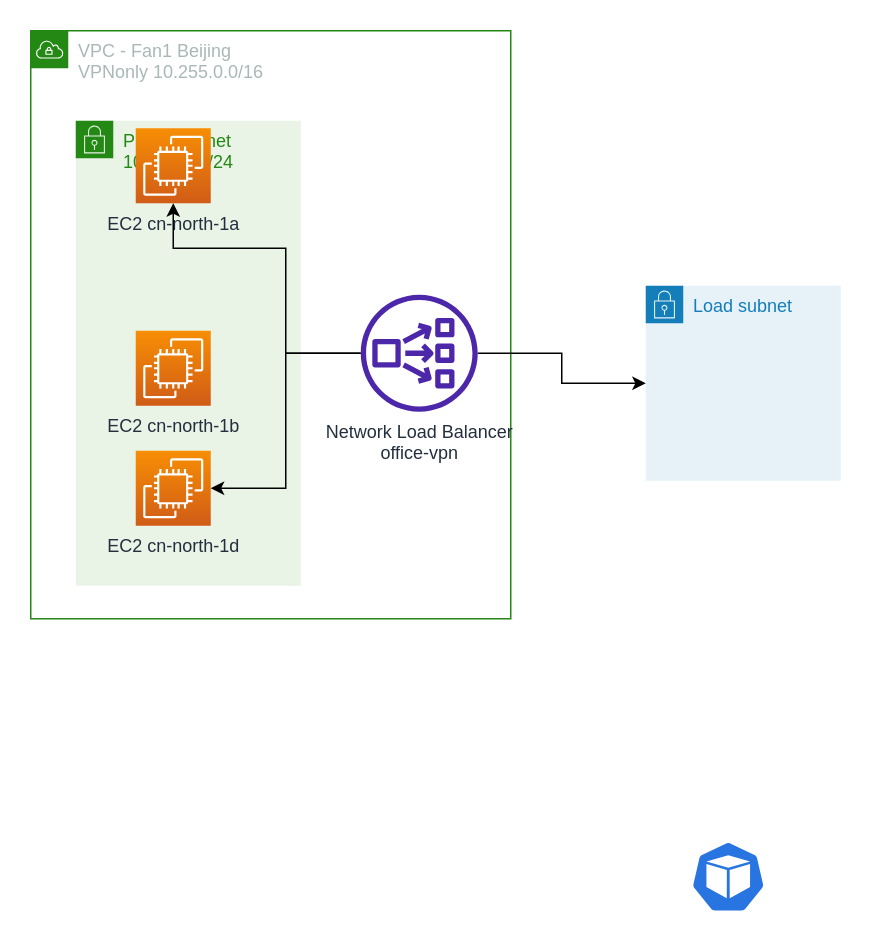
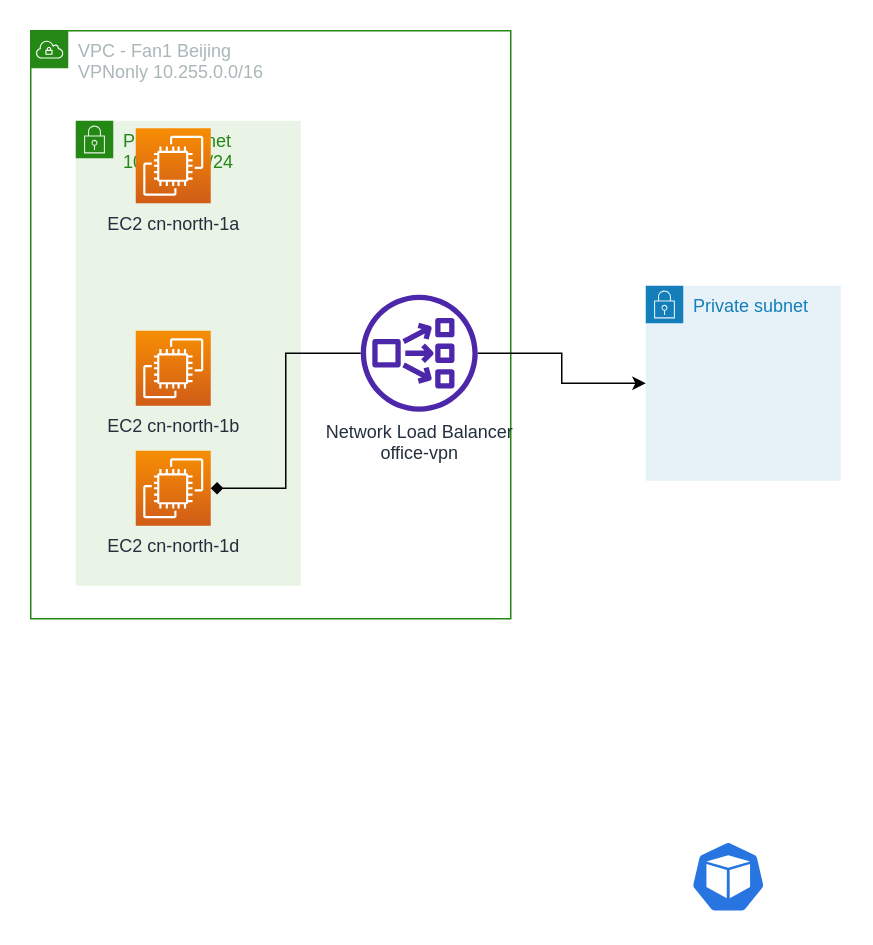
  <mxCell id="0" />
  <mxCell id="1" parent="0" />
  <mxCell id="2" value="" style="sketch=0;html=1;dashed=0;whitespace=wrap;fillColor=#2875E2;strokeColor=#ffffff;points=[[0.005,0.63,0],[0.1,0.2,0],[0.9,0.2,0],[0.5,0,0],[0.995,0.63,0],[0.72,0.99,0],[0.5,1,0],[0.28,0.99,0]];shape=mxgraph.kubernetes.icon;prIcon=pod" vertex="1" parent="1"><mxGeometry x="460" y="560" width="50" height="48" as="geometry" /></mxCell>
- <mxCell id="3" value="Load subnet" style="points=[[0,0],[0.25,0],[0.5,0],[0.75,0],[1,0],[1,0.25],[1,0.5],[1,0.75],[1,1],[0.75,1],[0.5,1],[0.25,1],[0,1],[0,0.75],[0,0.5],[0,0.25]];outlineConnect=0;gradientColor=none;html=1;whiteSpace=wrap;fontSize=12;fontStyle=0;container=1;pointerEvents=0;collapsible=0;recursiveResize=0;shape=mxgraph.aws4.group;grIcon=mxgraph.aws4.group_security_group;grStroke=0;strokeColor=#147EBA;fillColor=#E6F2F8;verticalAlign=top;align=left;spacingLeft=30;fontColor=#147EBA;dashed=0;" vertex="1" parent="1"><mxGeometry x="430" y="190" width="130" height="130" as="geometry" /></mxCell>
+ <mxCell id="3" value="Private subnet" style="points=[[0,0],[0.25,0],[0.5,0],[0.75,0],[1,0],[1,0.25],[1,0.5],[1,0.75],[1,1],[0.75,1],[0.5,1],[0.25,1],[0,1],[0,0.75],[0,0.5],[0,0.25]];outlineConnect=0;gradientColor=none;html=1;whiteSpace=wrap;fontSize=12;fontStyle=0;container=1;pointerEvents=0;collapsible=0;recursiveResize=0;shape=mxgraph.aws4.group;grIcon=mxgraph.aws4.group_security_group;grStroke=0;strokeColor=#147EBA;fillColor=#E6F2F8;verticalAlign=top;align=left;spacingLeft=30;fontColor=#147EBA;dashed=0;" vertex="1" parent="1"><mxGeometry x="430" y="190" width="130" height="130" as="geometry" /></mxCell>
  <mxCell id="4" value="VPC - Fan1 Beijing&lt;br&gt;VPNonly 10.255.0.0/16" style="points=[[0,0],[0.25,0],[0.5,0],[0.75,0],[1,0],[1,0.25],[1,0.5],[1,0.75],[1,1],[0.75,1],[0.5,1],[0.25,1],[0,1],[0,0.75],[0,0.5],[0,0.25]];outlineConnect=0;gradientColor=none;html=1;whiteSpace=wrap;fontSize=12;fontStyle=0;container=1;pointerEvents=0;collapsible=0;recursiveResize=0;shape=mxgraph.aws4.group;grIcon=mxgraph.aws4.group_vpc;strokeColor=#248814;fillColor=none;verticalAlign=top;align=left;spacingLeft=30;fontColor=#AAB7B8;dashed=0;" vertex="1" parent="1"><mxGeometry x="20" y="20" width="320" height="392" as="geometry" /></mxCell>
  <mxCell id="5" value="Public subnet&lt;br&gt;10.255.0.0/24" style="points=[[0,0],[0.25,0],[0.5,0],[0.75,0],[1,0],[1,0.25],[1,0.5],[1,0.75],[1,1],[0.75,1],[0.5,1],[0.25,1],[0,1],[0,0.75],[0,0.5],[0,0.25]];outlineConnect=0;gradientColor=none;html=1;whiteSpace=wrap;fontSize=12;fontStyle=0;container=1;pointerEvents=0;collapsible=0;recursiveResize=0;shape=mxgraph.aws4.group;grIcon=mxgraph.aws4.group_security_group;grStroke=0;strokeColor=#248814;fillColor=#E9F3E6;verticalAlign=top;align=left;spacingLeft=30;fontColor=#248814;dashed=0;" vertex="1" parent="4"><mxGeometry x="30" y="60" width="150" height="310" as="geometry" /></mxCell>
  <mxCell id="6" value="EC2 cn-north-1a" style="sketch=0;points=[[0,0,0],[0.25,0,0],[0.5,0,0],[0.75,0,0],[1,0,0],[0,1,0],[0.25,1,0],[0.5,1,0],[0.75,1,0],[1,1,0],[0,0.25,0],[0,0.5,0],[0,0.75,0],[1,0.25,0],[1,0.5,0],[1,0.75,0]];outlineConnect=0;fontColor=#232F3E;gradientColor=#F78E04;gradientDirection=north;fillColor=#D05C17;strokeColor=#ffffff;dashed=0;verticalLabelPosition=bottom;verticalAlign=top;align=center;html=1;fontSize=12;fontStyle=0;aspect=fixed;shape=mxgraph.aws4.resourceIcon;resIcon=mxgraph.aws4.ec2;" vertex="1" parent="5"><mxGeometry x="40" y="5" width="50" height="50" as="geometry" /></mxCell>
  <mxCell id="7" value="EC2 cn-north-1b" style="sketch=0;points=[[0,0,0],[0.25,0,0],[0.5,0,0],[0.75,0,0],[1,0,0],[0,1,0],[0.25,1,0],[0.5,1,0],[0.75,1,0],[1,1,0],[0,0.25,0],[0,0.5,0],[0,0.75,0],[1,0.25,0],[1,0.5,0],[1,0.75,0]];outlineConnect=0;fontColor=#232F3E;gradientColor=#F78E04;gradientDirection=north;fillColor=#D05C17;strokeColor=#ffffff;dashed=0;verticalLabelPosition=bottom;verticalAlign=top;align=center;html=1;fontSize=12;fontStyle=0;aspect=fixed;shape=mxgraph.aws4.resourceIcon;resIcon=mxgraph.aws4.ec2;" vertex="1" parent="5"><mxGeometry x="40" y="140" width="50" height="50" as="geometry" /></mxCell>
  <mxCell id="8" value="EC2 cn-north-1d" style="sketch=0;points=[[0,0,0],[0.25,0,0],[0.5,0,0],[0.75,0,0],[1,0,0],[0,1,0],[0.25,1,0],[0.5,1,0],[0.75,1,0],[1,1,0],[0,0.25,0],[0,0.5,0],[0,0.75,0],[1,0.25,0],[1,0.5,0],[1,0.75,0]];outlineConnect=0;fontColor=#232F3E;gradientColor=#F78E04;gradientDirection=north;fillColor=#D05C17;strokeColor=#ffffff;dashed=0;verticalLabelPosition=bottom;verticalAlign=top;align=center;html=1;fontSize=12;fontStyle=0;aspect=fixed;shape=mxgraph.aws4.resourceIcon;resIcon=mxgraph.aws4.ec2;" vertex="1" parent="5"><mxGeometry x="40" y="220" width="50" height="50" as="geometry" /></mxCell>
- <mxCell id="9" style="edgeStyle=orthogonalEdgeStyle;rounded=0;orthogonalLoop=1;jettySize=auto;html=1;" edge="1" parent="4" source="12" target="6"><mxGeometry relative="1" as="geometry"><Array as="points"><mxPoint x="170" y="215" /><mxPoint x="170" y="145" /></Array></mxGeometry></mxCell>
  <mxCell id="10" style="edgeStyle=orthogonalEdgeStyle;rounded=0;orthogonalLoop=1;jettySize=auto;html=1;" edge="1" parent="4" source="12" target="3"><mxGeometry relative="1" as="geometry" /></mxCell>
- <mxCell id="11" style="edgeStyle=orthogonalEdgeStyle;rounded=0;orthogonalLoop=1;jettySize=auto;html=1;entryX=1;entryY=0.5;entryDx=0;entryDy=0;entryPerimeter=0;" edge="1" parent="4" source="12" target="8"><mxGeometry relative="1" as="geometry" /></mxCell>
+ <mxCell id="11" style="edgeStyle=orthogonalEdgeStyle;rounded=0;orthogonalLoop=1;jettySize=auto;html=1;entryX=1;entryY=0.5;entryDx=0;entryDy=0;entryPerimeter=0;endArrow=diamond;" edge="1" parent="4" source="12" target="8"><mxGeometry relative="1" as="geometry" /></mxCell>
  <mxCell id="12" value="Network Load Balancer&lt;br&gt;office-vpn" style="sketch=0;outlineConnect=0;fontColor=#232F3E;gradientColor=none;fillColor=#4D27AA;strokeColor=none;dashed=0;verticalLabelPosition=bottom;verticalAlign=top;align=center;html=1;fontSize=12;fontStyle=0;aspect=fixed;pointerEvents=1;shape=mxgraph.aws4.network_load_balancer;" vertex="1" parent="4"><mxGeometry x="220" y="176" width="78" height="78" as="geometry" /></mxCell>
